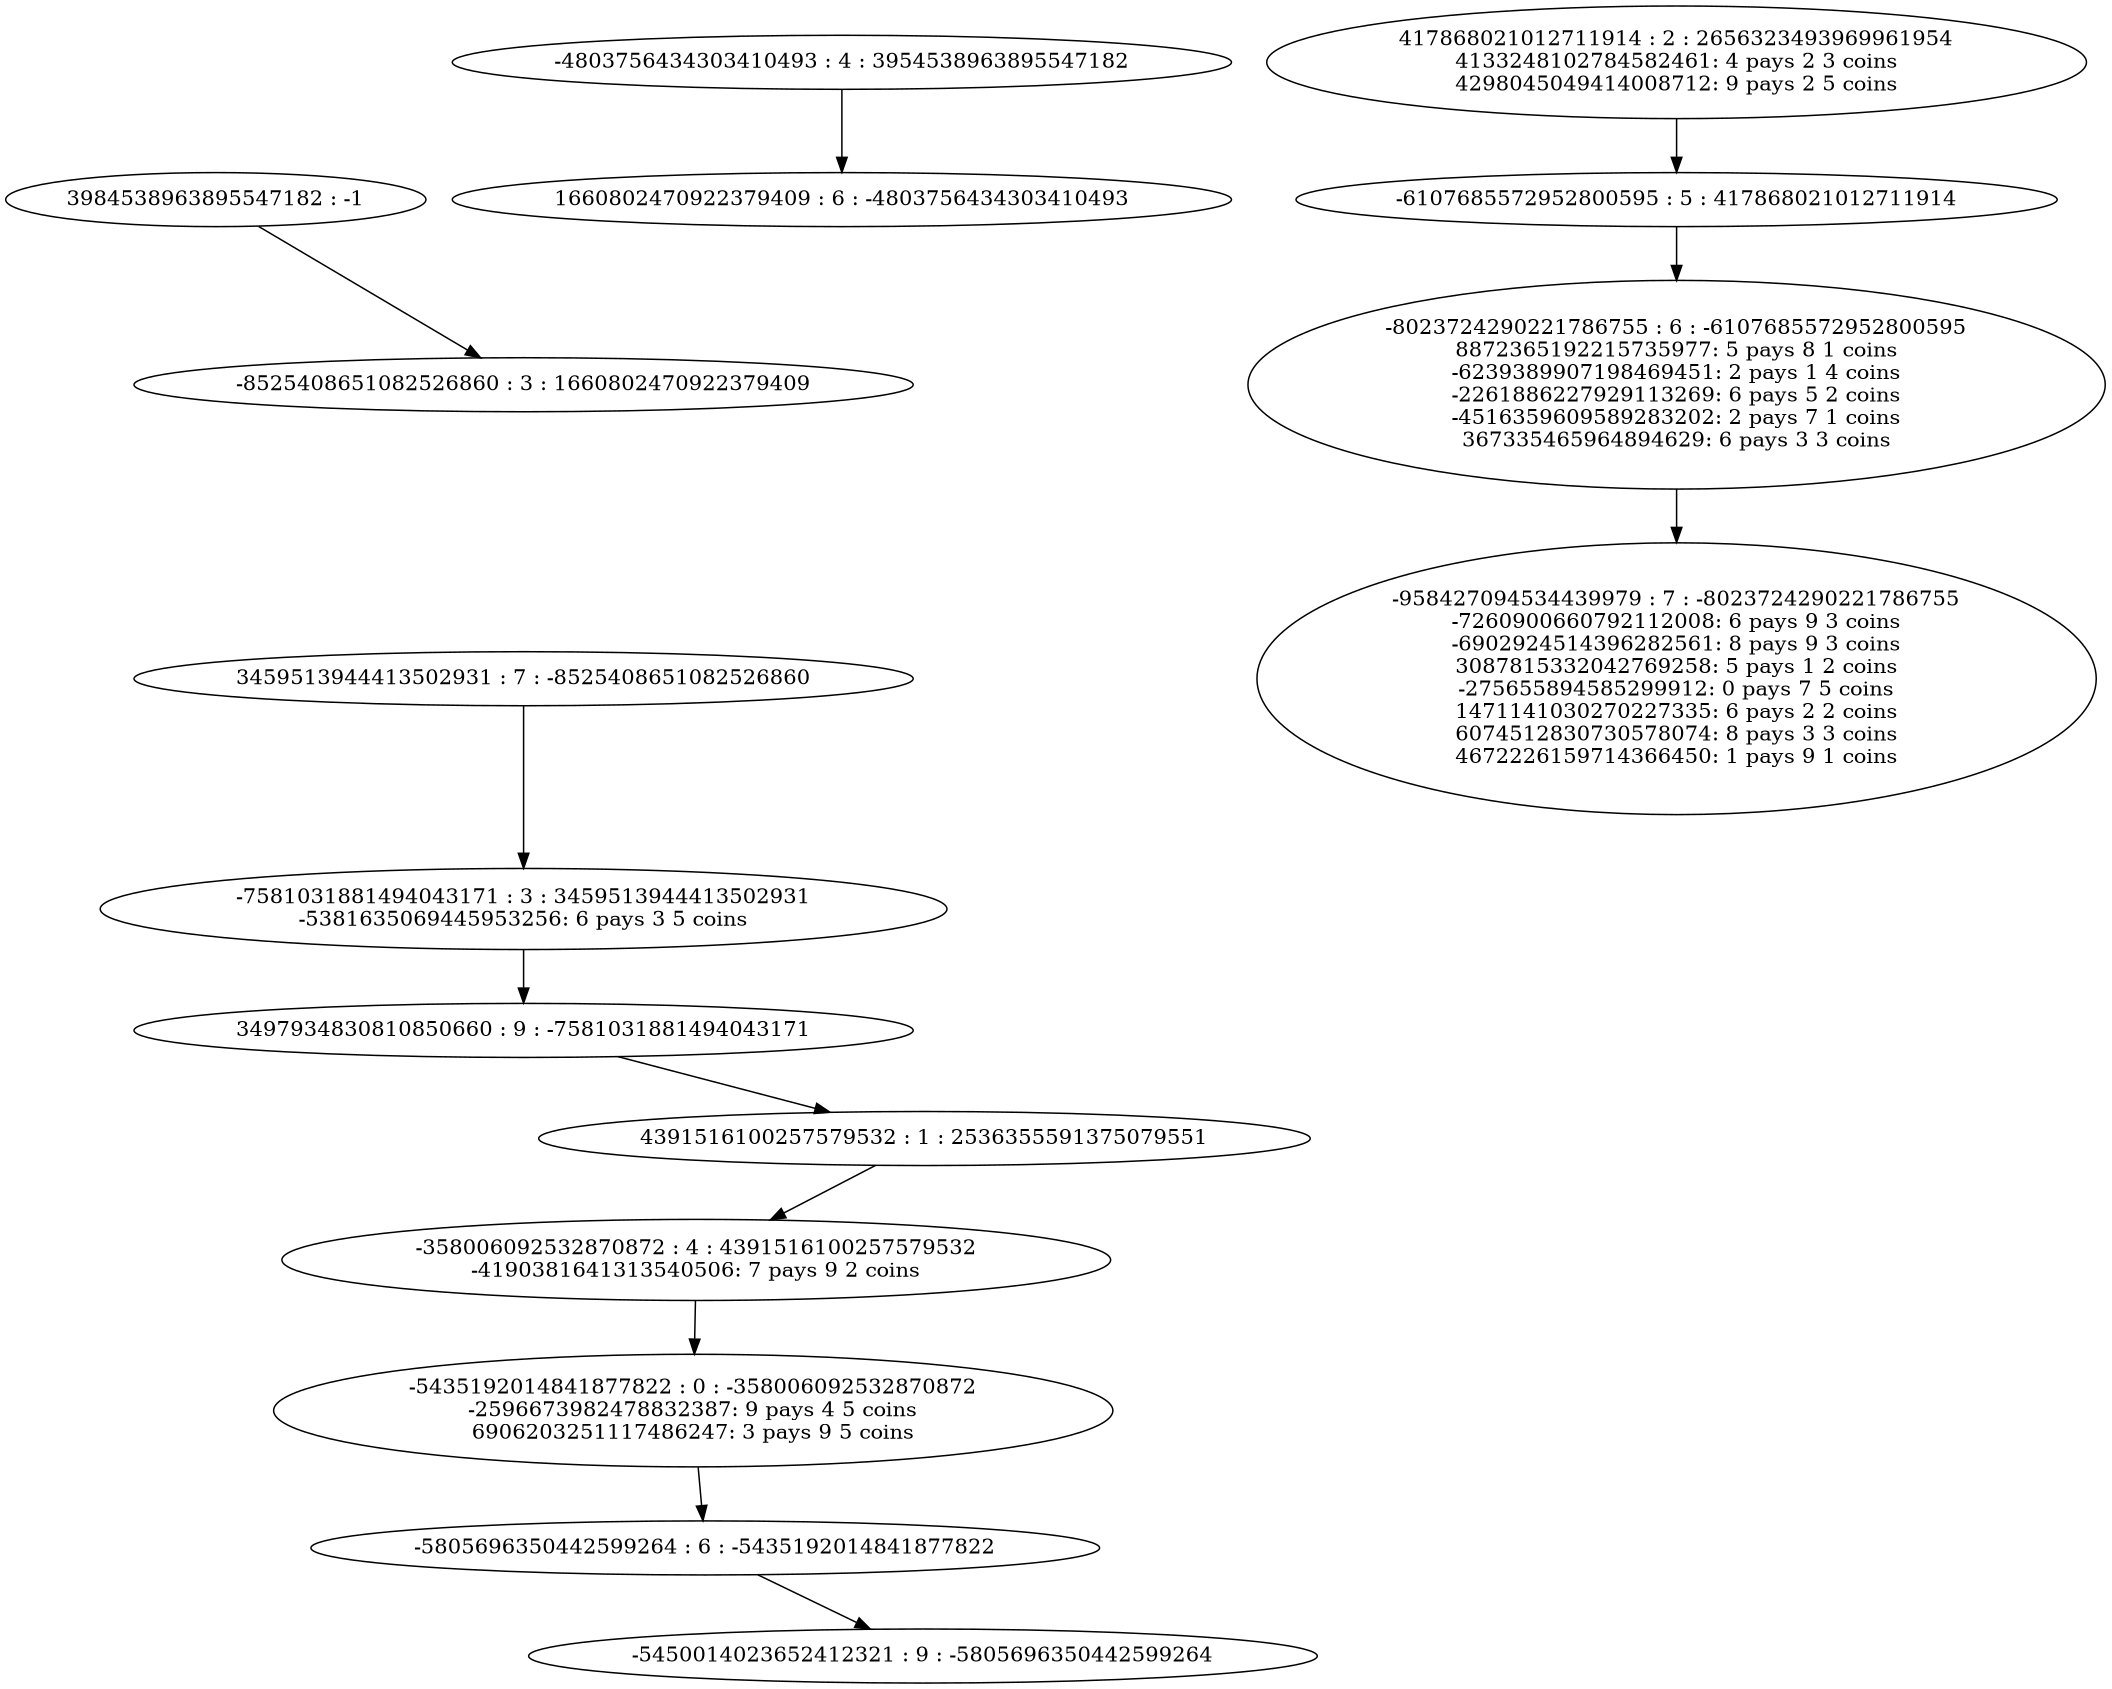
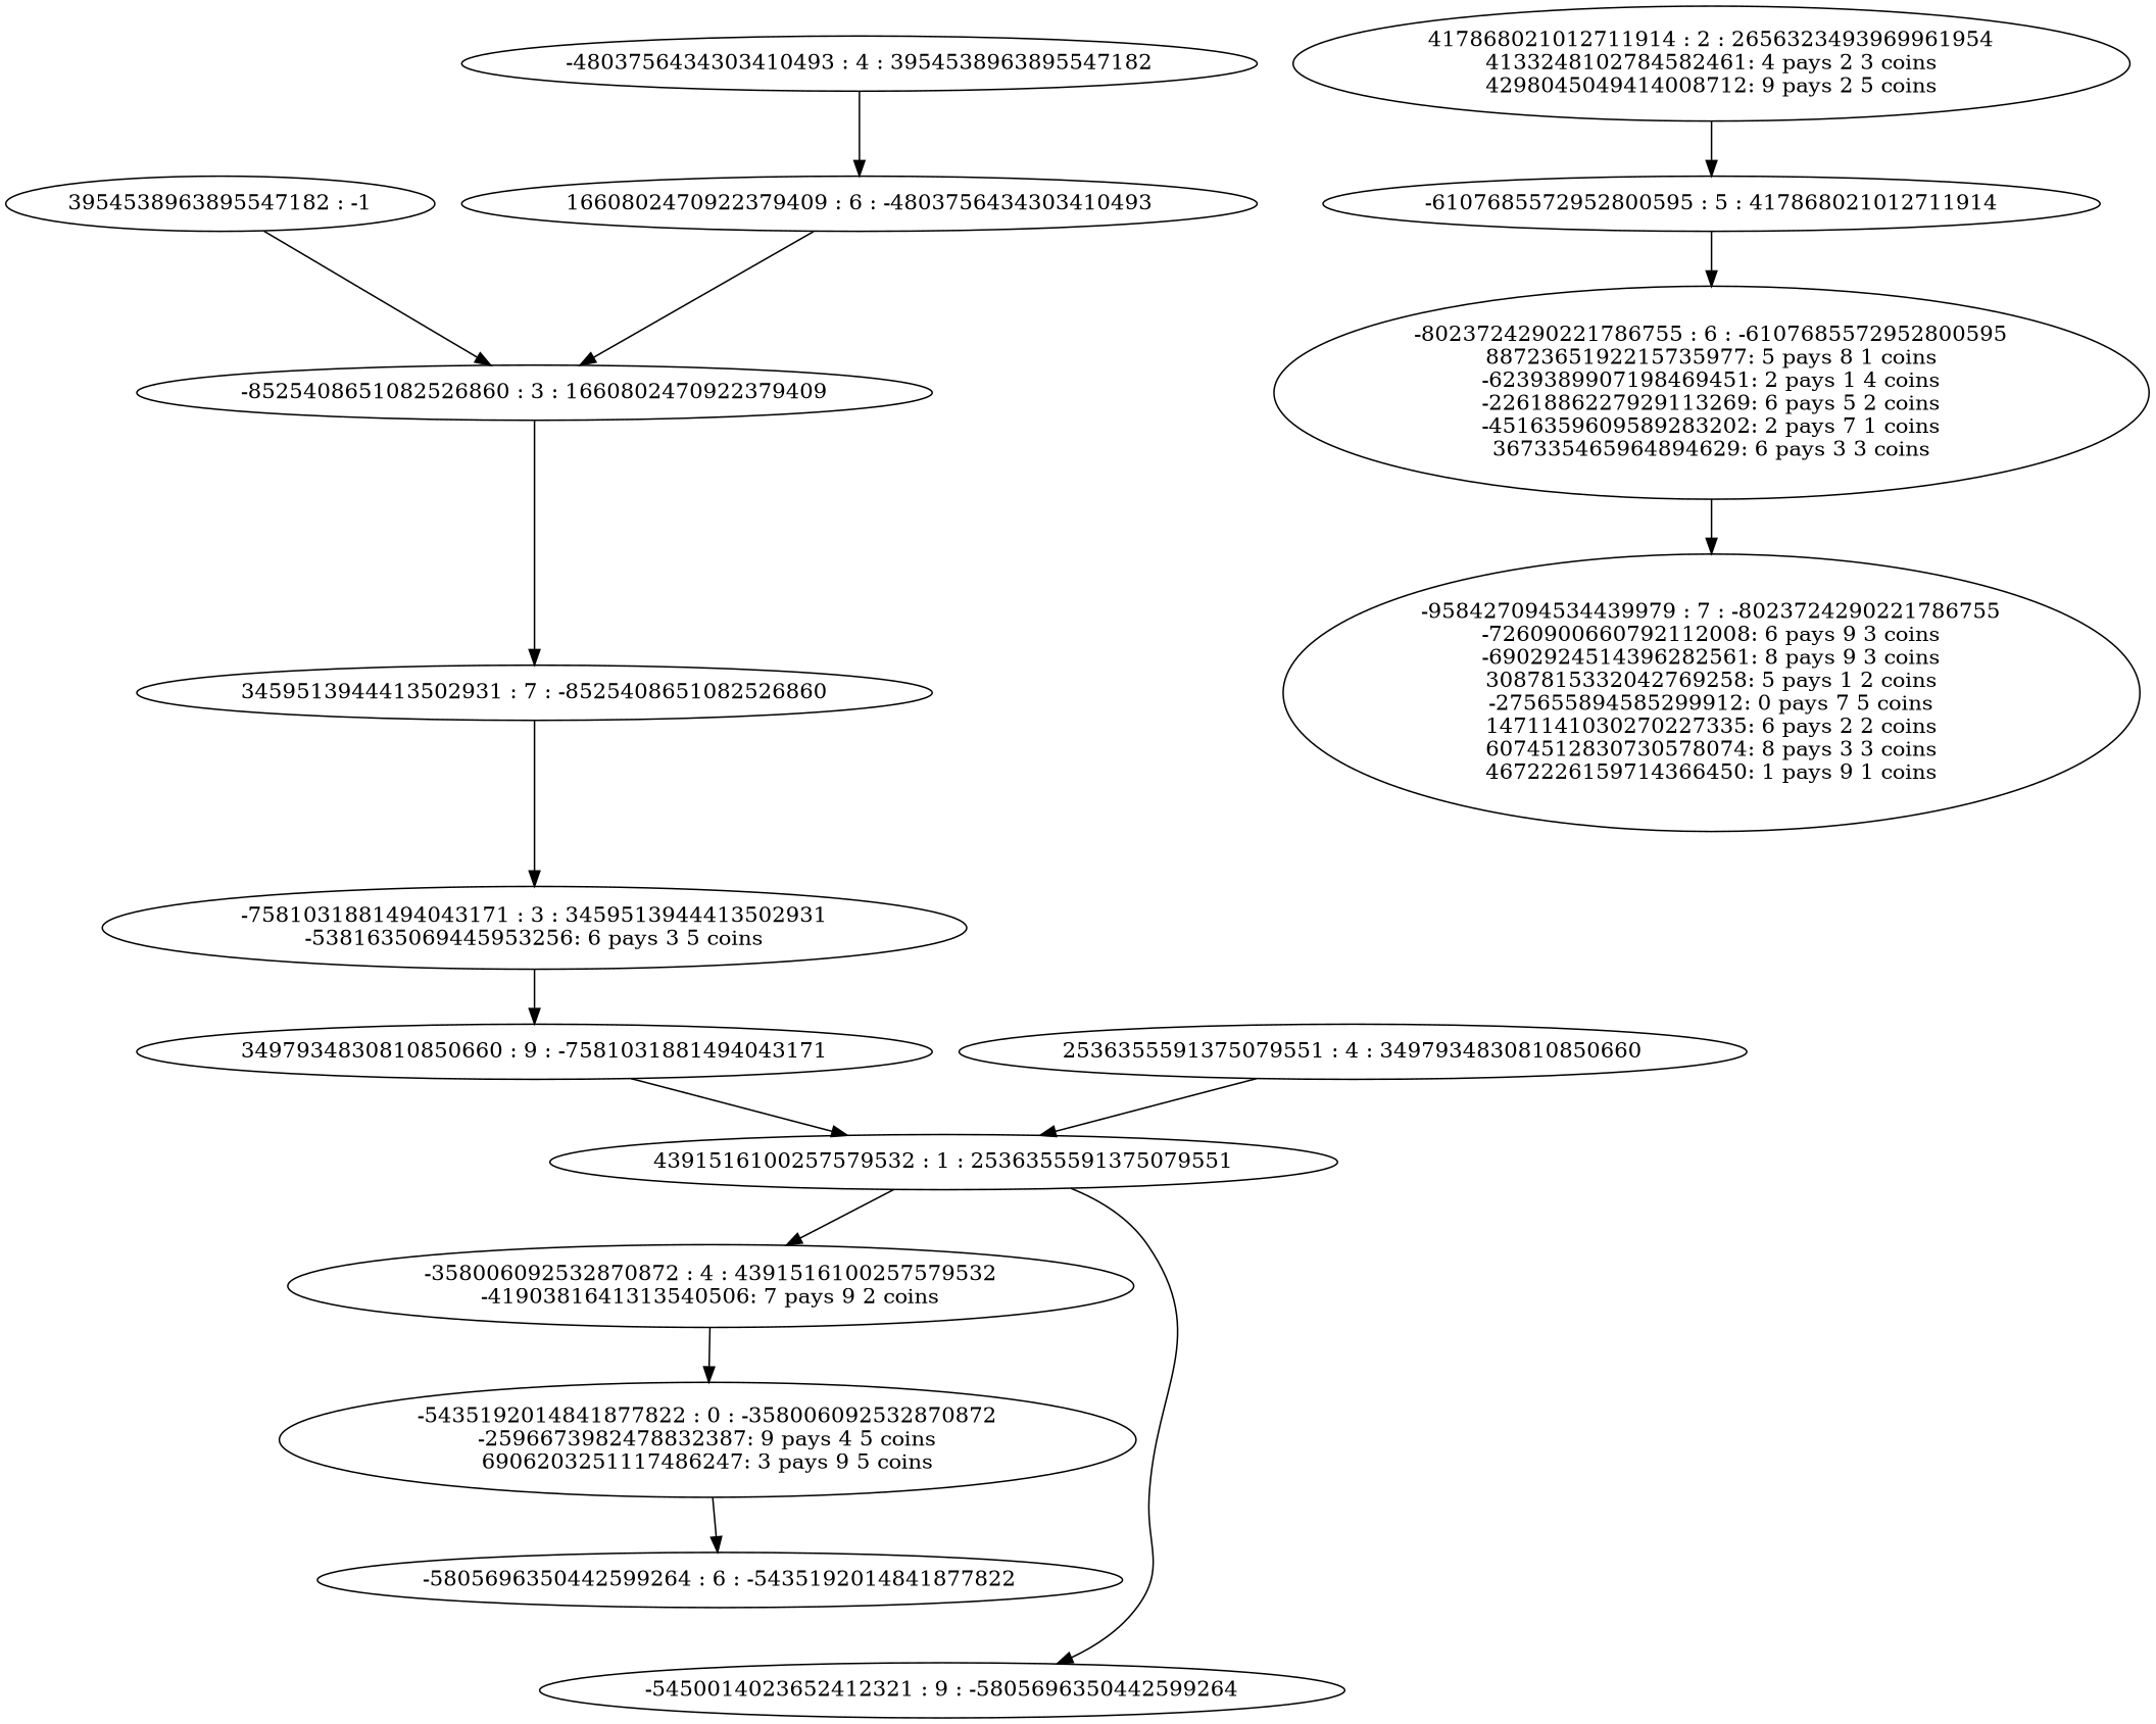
  digraph {
-   n1 [label="3984538963895547182 : -1"]
+   n1 [label="3954538963895547182 : -1"]
    n2 [label="-8525408651082526860 : 3 : 1660802470922379409\n"]
    n3 [label="-4803756434303410493 : 4 : 3954538963895547182\n"]
    n4 [label="1660802470922379409 : 6 : -4803756434303410493\n"]
    n5 [label="3459513944413502931 : 7 : -8525408651082526860\n"]
    n6 [label="-7581031881494043171 : 3 : 3459513944413502931\n-5381635069445953256: 6 pays 3 5 coins\n"]
    n7 [label="3497934830810850660 : 9 : -7581031881494043171\n"]
    n8 [label="4391516100257579532 : 1 : 2536355591375079551\n"]
+   n9 [label="2536355591375079551 : 4 : 3497934830810850660\n"]
    n10 [label="-358006092532870872 : 4 : 4391516100257579532\n-4190381641313540506: 7 pays 9 2 coins\n"]
    n11 [label="-5435192014841877822 : 0 : -358006092532870872\n-2596673982478832387: 9 pays 4 5 coins\n6906203251117486247: 3 pays 9 5 coins\n"]
    n12 [label="-5805696350442599264 : 6 : -5435192014841877822\n"]
    n13 [label="-5450014023652412321 : 9 : -5805696350442599264\n"]
    n14 [label="417868021012711914 : 2 : 2656323493969961954\n4133248102784582461: 4 pays 2 3 coins\n4298045049414008712: 9 pays 2 5 coins\n"]
    n15 [label="-6107685572952800595 : 5 : 417868021012711914\n"]
    n16 [label="-8023724290221786755 : 6 : -6107685572952800595\n8872365192215735977: 5 pays 8 1 coins\n-6239389907198469451: 2 pays 1 4 coins\n-2261886227929113269: 6 pays 5 2 coins\n-4516359609589283202: 2 pays 7 1 coins\n367335465964894629: 6 pays 3 3 coins\n"]
    n17 [label="-958427094534439979 : 7 : -8023724290221786755\n-7260900660792112008: 6 pays 9 3 coins\n-6902924514396282561: 8 pays 9 3 coins\n3087815332042769258: 5 pays 1 2 coins\n-275655894585299912: 0 pays 7 5 coins\n1471141030270227335: 6 pays 2 2 coins\n6074512830730578074: 8 pays 3 3 coins\n4672226159714366450: 1 pays 9 1 coins\n"]
    n1 -> n2
+   n2 -> n5
    n3 -> n4
+   n4 -> n2
    n5 -> n6
    n6 -> n7
    n7 -> n8
    n8 -> n10
+   n9 -> n8
    n10 -> n11
    n11 -> n12
-   n12 -> n13
+   n8 -> n13
    n14 -> n15
    n15 -> n16
    n16 -> n17
  }
